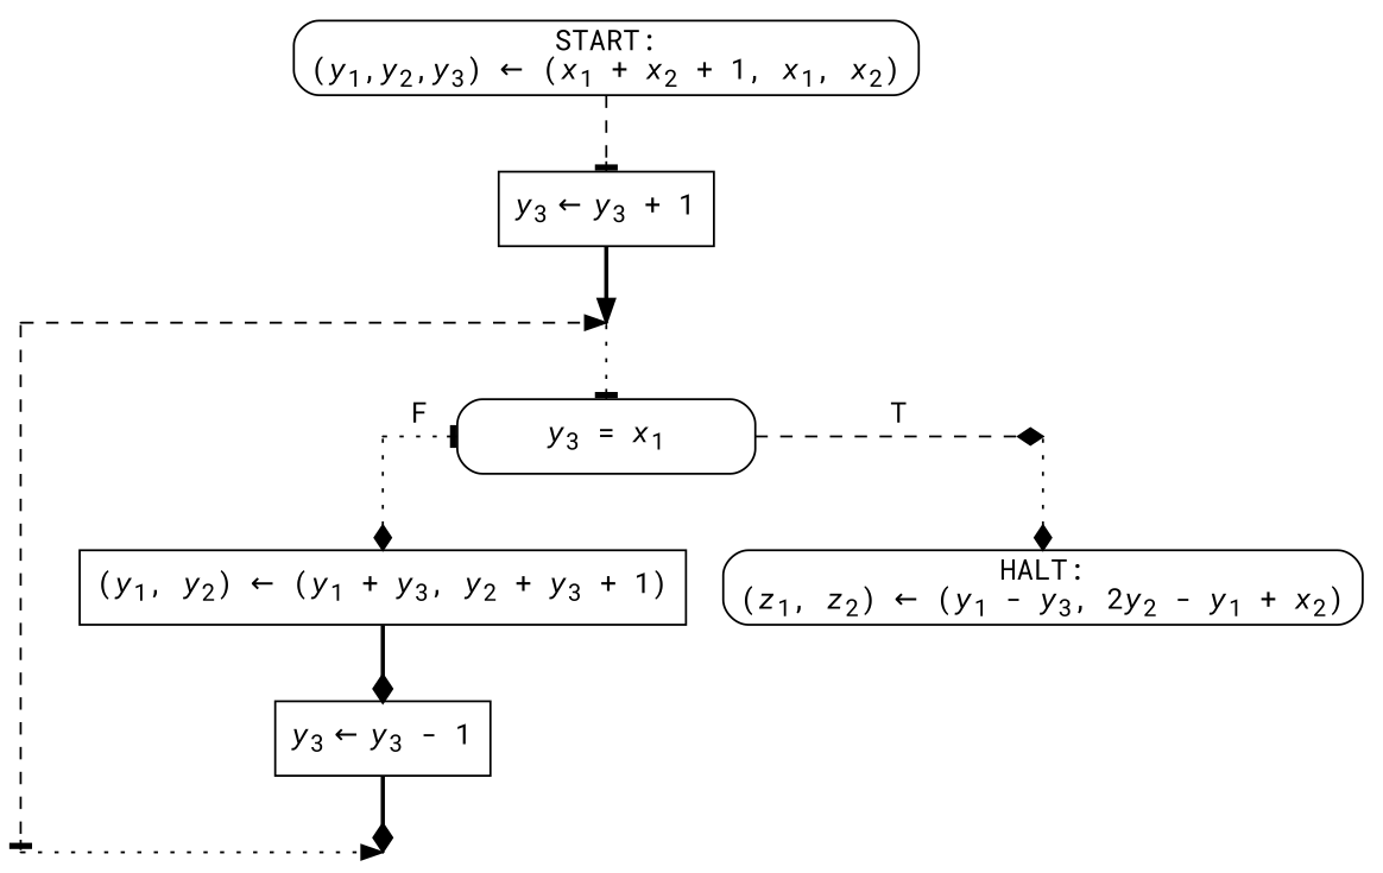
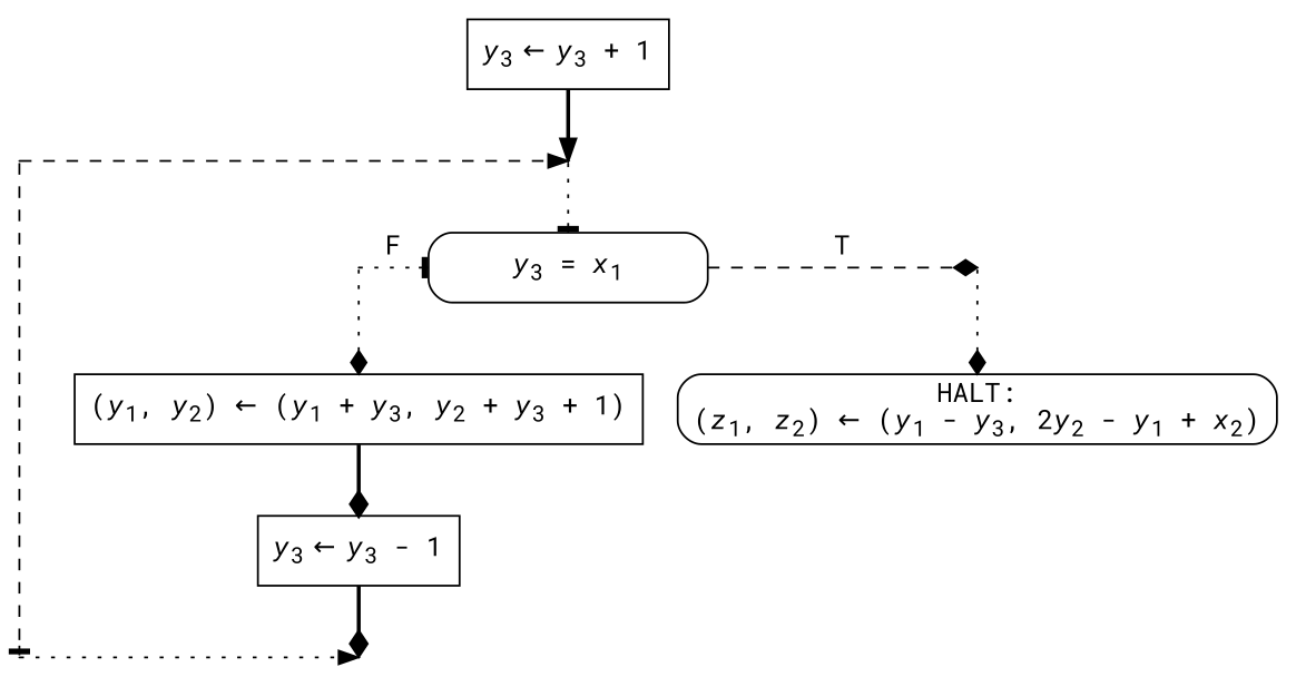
  digraph {
    fontname="Roboto Mono"
    node [shape=point fontname="Roboto Mono"]
    edge [style=dotted arrowhead=diamond fontname="Roboto Mono" weight=8]
    p1 [width=0]
    p2 [width=0]
    n3 [label=<<i>y</i><sub>3</sub> = <i>x</i><sub>1</sub>> shape=rectangle style=rounded width=2]
    p4 [width=0]
    p3 [width=0]
    n6 [label=<(<i>y</i><sub>1</sub>, <i>y</i><sub>2</sub>) &larr; (<i>y</i><sub>1</sub> + <i>y</i><sub>3</sub>, <i>y</i><sub>2</sub> + <i>y</i><sub>3</sub> + 1)> shape=rectangle]
    n7 [label=<HALT:<br/>(<i>z</i><sub>1</sub>, <i>z</i><sub>2</sub>) &larr; (<i>y</i><sub>1</sub> - <i>y</i><sub>3</sub>, 2<i>y</i><sub>2</sub> - <i>y</i><sub>1</sub> + <i>x</i><sub>2</sub>)> shape=rectangle style=rounded]
    p5 [width=0]
    p6 [width=0]
-   n10 [label=<START:<br/>(<i>y</i><sub>1</sub>,<i>y</i><sub>2</sub>,<i>y</i><sub>3</sub>) &larr; (<i>x</i><sub>1</sub> + <i>x</i><sub>2</sub> + 1, <i>x</i><sub>1</sub>, <i>x</i><sub>2</sub>)> shape=rectangle style=rounded]
    n11 [label=<<i>y</i><sub>3</sub> &larr; <i>y</i><sub>3</sub> + 1> shape=rectangle]
    n12 [label=<<i>y</i><sub>3</sub> &larr; <i>y</i><sub>3</sub> - 1> shape=rectangle]
    subgraph sub_1 {
      rank=same
      p1
      p2
    }
    subgraph sub_2 {
      rank=same
      n3
      p4
      p3
    }
    subgraph sub_3 {
      rank=same
      n6
      n7
    }
    subgraph sub_4 {
      rank=same
      p5
      p6
    }
    p1 -> p2 [style=dashed arrowhead=normal weight=""]
    p1 -> p5 [arrowhead=tee style=dashed]
    p2 -> n3 [arrowhead=tee]
    n3 -> p4 [label=T style=dashed weight=""]
    p4 -> n7
    p3 -> n3 [arrowhead=tee label=F weight=""]
    p3 -> n6
    n6 -> n12 [style=bold]
    p5 -> p6 [arrowhead=normal weight=""]
-   n10 -> n11 [style=dashed arrowhead=tee]
    n11 -> p2 [arrowhead=normal style=bold weight=""]
    n12 -> p6 [style=bold]
  }
